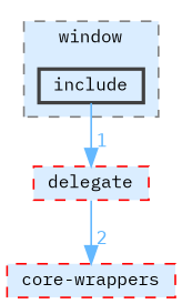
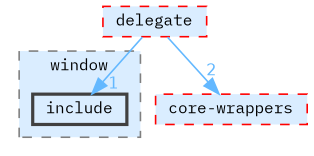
  digraph {
    compound=true
    fontname="IBM Plex Mono"
    node [color=red fillcolor="#daedff" fontname="IBM Plex Mono" fontsize=10 shape=box style="filled,dashed"]
    edge [color=steelblue1 fontcolor=steelblue1 fontname="IBM Plex Mono" fontsize=10 labeldistance=1.5 labelfontname=Helvetica labelfontsize=10]
    n1 [color=grey25 height=0.2 label=include style="filled,bold" width=0.4]
    n2 [height=0.2 label=delegate width=0.4]
    n3 [height=0.2 label="core-wrappers" width=0.4]
    subgraph cluster_1 {
      bgcolor="#daedff"
      fontsize=10
      label=window
      pencolor=grey50
      style="filled,dashed"
      n1
    }
-   n1 -> n2 [headlabel=1]
+   n2 -> n1 [headlabel=1]
    n2 -> n3 [headlabel=2]
  }
